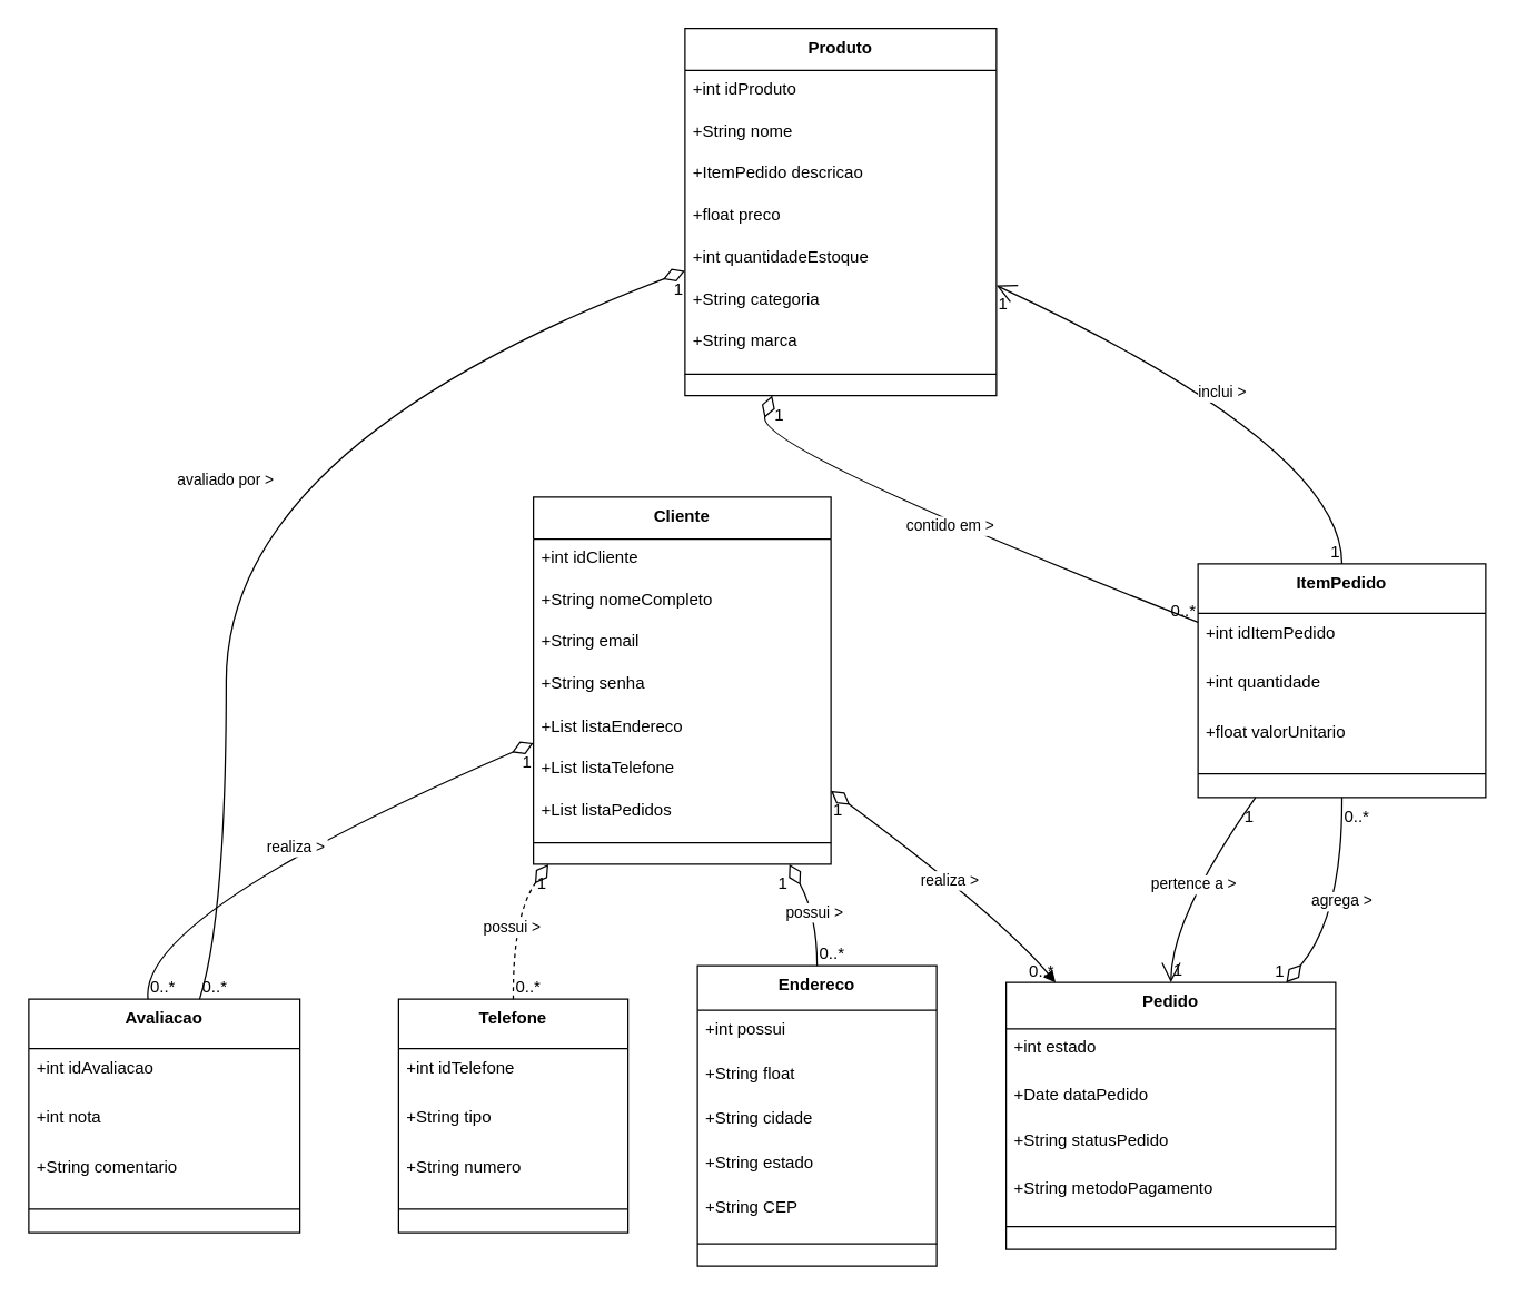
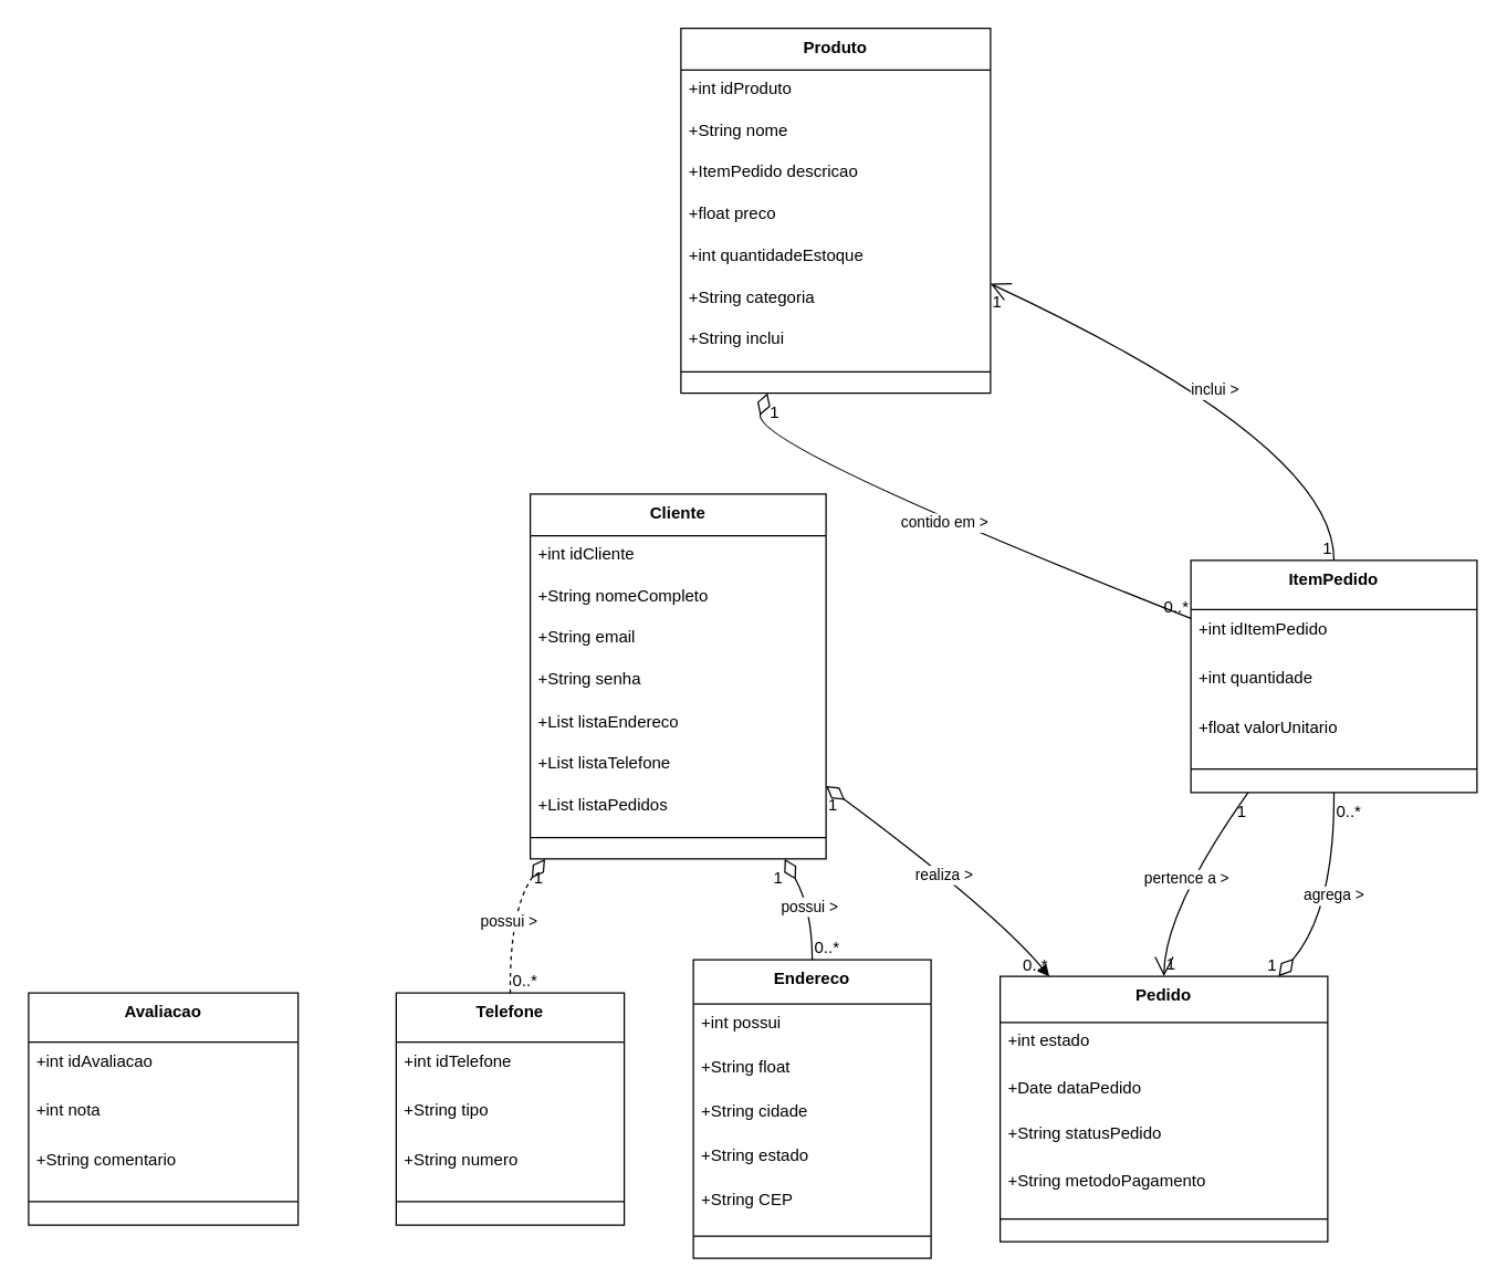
  <mxCell id="0" />
  <mxCell id="1" parent="0" />
  <mxCell id="2" value="Produto" style="swimlane;fontStyle=1;align=center;verticalAlign=top;childLayout=stackLayout;horizontal=1;startSize=30.118;horizontalStack=0;resizeParent=1;resizeParentMax=0;resizeLast=0;collapsible=0;marginBottom=0;" vertex="1" parent="1"><mxGeometry x="492" y="20" width="224" height="264" as="geometry" /></mxCell>
  <mxCell id="3" value="+int idProduto" style="text;strokeColor=none;fillColor=none;align=left;verticalAlign=top;spacingLeft=4;spacingRight=4;overflow=hidden;rotatable=0;points=[[0,0.5],[1,0.5]];portConstraint=eastwest;" vertex="1" parent="2"><mxGeometry y="30" width="224" height="30" as="geometry" /></mxCell>
  <mxCell id="4" value="+String nome" style="text;strokeColor=none;fillColor=none;align=left;verticalAlign=top;spacingLeft=4;spacingRight=4;overflow=hidden;rotatable=0;points=[[0,0.5],[1,0.5]];portConstraint=eastwest;" vertex="1" parent="2"><mxGeometry y="60" width="224" height="30" as="geometry" /></mxCell>
  <mxCell id="5" value="+ItemPedido descricao" style="text;strokeColor=none;fillColor=none;align=left;verticalAlign=top;spacingLeft=4;spacingRight=4;overflow=hidden;rotatable=0;points=[[0,0.5],[1,0.5]];portConstraint=eastwest;" vertex="1" parent="2"><mxGeometry y="90" width="224" height="30" as="geometry" /></mxCell>
  <mxCell id="6" value="+float preco" style="text;strokeColor=none;fillColor=none;align=left;verticalAlign=top;spacingLeft=4;spacingRight=4;overflow=hidden;rotatable=0;points=[[0,0.5],[1,0.5]];portConstraint=eastwest;" vertex="1" parent="2"><mxGeometry y="120" width="224" height="30" as="geometry" /></mxCell>
  <mxCell id="7" value="+int quantidadeEstoque" style="text;strokeColor=none;fillColor=none;align=left;verticalAlign=top;spacingLeft=4;spacingRight=4;overflow=hidden;rotatable=0;points=[[0,0.5],[1,0.5]];portConstraint=eastwest;" vertex="1" parent="2"><mxGeometry y="151" width="224" height="30" as="geometry" /></mxCell>
  <mxCell id="8" value="+String categoria" style="text;strokeColor=none;fillColor=none;align=left;verticalAlign=top;spacingLeft=4;spacingRight=4;overflow=hidden;rotatable=0;points=[[0,0.5],[1,0.5]];portConstraint=eastwest;" vertex="1" parent="2"><mxGeometry y="181" width="224" height="30" as="geometry" /></mxCell>
- <mxCell id="9" value="+String marca" style="text;strokeColor=none;fillColor=none;align=left;verticalAlign=top;spacingLeft=4;spacingRight=4;overflow=hidden;rotatable=0;points=[[0,0.5],[1,0.5]];portConstraint=eastwest;" vertex="1" parent="2"><mxGeometry y="211" width="224" height="30" as="geometry" /></mxCell>
+ <mxCell id="9" value="+String inclui" style="text;strokeColor=none;fillColor=none;align=left;verticalAlign=top;spacingLeft=4;spacingRight=4;overflow=hidden;rotatable=0;points=[[0,0.5],[1,0.5]];portConstraint=eastwest;" vertex="1" parent="2"><mxGeometry y="211" width="224" height="30" as="geometry" /></mxCell>
  <mxCell id="10" style="line;strokeWidth=1;fillColor=none;align=left;verticalAlign=middle;spacingTop=-1;spacingLeft=3;spacingRight=3;rotatable=0;labelPosition=right;points=[];portConstraint=eastwest;strokeColor=inherit;" vertex="1" parent="2"><mxGeometry y="241" width="224" height="15" as="geometry" /></mxCell>
  <mxCell id="11" value="Cliente" style="swimlane;fontStyle=1;align=center;verticalAlign=top;childLayout=stackLayout;horizontal=1;startSize=30.118;horizontalStack=0;resizeParent=1;resizeParentMax=0;resizeLast=0;collapsible=0;marginBottom=0;" vertex="1" parent="1"><mxGeometry x="383" y="357" width="214" height="264" as="geometry" /></mxCell>
  <mxCell id="12" value="+int idCliente" style="text;strokeColor=none;fillColor=none;align=left;verticalAlign=top;spacingLeft=4;spacingRight=4;overflow=hidden;rotatable=0;points=[[0,0.5],[1,0.5]];portConstraint=eastwest;" vertex="1" parent="11"><mxGeometry y="30" width="214" height="30" as="geometry" /></mxCell>
  <mxCell id="13" value="+String nomeCompleto" style="text;strokeColor=none;fillColor=none;align=left;verticalAlign=top;spacingLeft=4;spacingRight=4;overflow=hidden;rotatable=0;points=[[0,0.5],[1,0.5]];portConstraint=eastwest;" vertex="1" parent="11"><mxGeometry y="60" width="214" height="30" as="geometry" /></mxCell>
  <mxCell id="14" value="+String email" style="text;strokeColor=none;fillColor=none;align=left;verticalAlign=top;spacingLeft=4;spacingRight=4;overflow=hidden;rotatable=0;points=[[0,0.5],[1,0.5]];portConstraint=eastwest;" vertex="1" parent="11"><mxGeometry y="90" width="214" height="30" as="geometry" /></mxCell>
  <mxCell id="15" value="+String senha" style="text;strokeColor=none;fillColor=none;align=left;verticalAlign=top;spacingLeft=4;spacingRight=4;overflow=hidden;rotatable=0;points=[[0,0.5],[1,0.5]];portConstraint=eastwest;" vertex="1" parent="11"><mxGeometry y="120" width="214" height="30" as="geometry" /></mxCell>
  <mxCell id="16" value="+List listaEndereco" style="text;strokeColor=none;fillColor=none;align=left;verticalAlign=top;spacingLeft=4;spacingRight=4;overflow=hidden;rotatable=0;points=[[0,0.5],[1,0.5]];portConstraint=eastwest;" vertex="1" parent="11"><mxGeometry y="151" width="214" height="30" as="geometry" /></mxCell>
  <mxCell id="17" value="+List listaTelefone" style="text;strokeColor=none;fillColor=none;align=left;verticalAlign=top;spacingLeft=4;spacingRight=4;overflow=hidden;rotatable=0;points=[[0,0.5],[1,0.5]];portConstraint=eastwest;" vertex="1" parent="11"><mxGeometry y="181" width="214" height="30" as="geometry" /></mxCell>
  <mxCell id="18" value="+List listaPedidos" style="text;strokeColor=none;fillColor=none;align=left;verticalAlign=top;spacingLeft=4;spacingRight=4;overflow=hidden;rotatable=0;points=[[0,0.5],[1,0.5]];portConstraint=eastwest;" vertex="1" parent="11"><mxGeometry y="211" width="214" height="30" as="geometry" /></mxCell>
  <mxCell id="19" style="line;strokeWidth=1;fillColor=none;align=left;verticalAlign=middle;spacingTop=-1;spacingLeft=3;spacingRight=3;rotatable=0;labelPosition=right;points=[];portConstraint=eastwest;strokeColor=inherit;" vertex="1" parent="11"><mxGeometry y="241" width="214" height="15" as="geometry" /></mxCell>
  <mxCell id="20" value="Endereco" style="swimlane;fontStyle=1;align=center;verticalAlign=top;childLayout=stackLayout;horizontal=1;startSize=32;horizontalStack=0;resizeParent=1;resizeParentMax=0;resizeLast=0;collapsible=0;marginBottom=0;" vertex="1" parent="1"><mxGeometry x="501" y="694" width="172" height="216" as="geometry" /></mxCell>
  <mxCell id="21" value="+int possui" style="text;strokeColor=none;fillColor=none;align=left;verticalAlign=top;spacingLeft=4;spacingRight=4;overflow=hidden;rotatable=0;points=[[0,0.5],[1,0.5]];portConstraint=eastwest;" vertex="1" parent="20"><mxGeometry y="32" width="172" height="32" as="geometry" /></mxCell>
  <mxCell id="22" value="+String float" style="text;strokeColor=none;fillColor=none;align=left;verticalAlign=top;spacingLeft=4;spacingRight=4;overflow=hidden;rotatable=0;points=[[0,0.5],[1,0.5]];portConstraint=eastwest;" vertex="1" parent="20"><mxGeometry y="64" width="172" height="32" as="geometry" /></mxCell>
  <mxCell id="23" value="+String cidade" style="text;strokeColor=none;fillColor=none;align=left;verticalAlign=top;spacingLeft=4;spacingRight=4;overflow=hidden;rotatable=0;points=[[0,0.5],[1,0.5]];portConstraint=eastwest;" vertex="1" parent="20"><mxGeometry y="96" width="172" height="32" as="geometry" /></mxCell>
  <mxCell id="24" value="+String estado" style="text;strokeColor=none;fillColor=none;align=left;verticalAlign=top;spacingLeft=4;spacingRight=4;overflow=hidden;rotatable=0;points=[[0,0.5],[1,0.5]];portConstraint=eastwest;" vertex="1" parent="20"><mxGeometry y="128" width="172" height="32" as="geometry" /></mxCell>
  <mxCell id="25" value="+String CEP" style="text;strokeColor=none;fillColor=none;align=left;verticalAlign=top;spacingLeft=4;spacingRight=4;overflow=hidden;rotatable=0;points=[[0,0.5],[1,0.5]];portConstraint=eastwest;" vertex="1" parent="20"><mxGeometry y="160" width="172" height="32" as="geometry" /></mxCell>
  <mxCell id="26" style="line;strokeWidth=1;fillColor=none;align=left;verticalAlign=middle;spacingTop=-1;spacingLeft=3;spacingRight=3;rotatable=0;labelPosition=right;points=[];portConstraint=eastwest;strokeColor=inherit;" vertex="1" parent="20"><mxGeometry y="192" width="172" height="16" as="geometry" /></mxCell>
  <mxCell id="27" value="Telefone" style="swimlane;fontStyle=1;align=center;verticalAlign=top;childLayout=stackLayout;horizontal=1;startSize=35.556;horizontalStack=0;resizeParent=1;resizeParentMax=0;resizeLast=0;collapsible=0;marginBottom=0;" vertex="1" parent="1"><mxGeometry x="286" y="718" width="165" height="168" as="geometry" /></mxCell>
  <mxCell id="28" value="+int idTelefone" style="text;strokeColor=none;fillColor=none;align=left;verticalAlign=top;spacingLeft=4;spacingRight=4;overflow=hidden;rotatable=0;points=[[0,0.5],[1,0.5]];portConstraint=eastwest;" vertex="1" parent="27"><mxGeometry y="36" width="165" height="36" as="geometry" /></mxCell>
  <mxCell id="29" value="+String tipo" style="text;strokeColor=none;fillColor=none;align=left;verticalAlign=top;spacingLeft=4;spacingRight=4;overflow=hidden;rotatable=0;points=[[0,0.5],[1,0.5]];portConstraint=eastwest;" vertex="1" parent="27"><mxGeometry y="71" width="165" height="36" as="geometry" /></mxCell>
  <mxCell id="30" value="+String numero" style="text;strokeColor=none;fillColor=none;align=left;verticalAlign=top;spacingLeft=4;spacingRight=4;overflow=hidden;rotatable=0;points=[[0,0.5],[1,0.5]];portConstraint=eastwest;" vertex="1" parent="27"><mxGeometry y="107" width="165" height="36" as="geometry" /></mxCell>
  <mxCell id="31" style="line;strokeWidth=1;fillColor=none;align=left;verticalAlign=middle;spacingTop=-1;spacingLeft=3;spacingRight=3;rotatable=0;labelPosition=right;points=[];portConstraint=eastwest;strokeColor=inherit;" vertex="1" parent="27"><mxGeometry y="142" width="165" height="18" as="geometry" /></mxCell>
  <mxCell id="32" value="Pedido" style="swimlane;fontStyle=1;align=center;verticalAlign=top;childLayout=stackLayout;horizontal=1;startSize=33.455;horizontalStack=0;resizeParent=1;resizeParentMax=0;resizeLast=0;collapsible=0;marginBottom=0;" vertex="1" parent="1"><mxGeometry x="723" y="706" width="237" height="192" as="geometry" /></mxCell>
  <mxCell id="33" value="+int estado" style="text;strokeColor=none;fillColor=none;align=left;verticalAlign=top;spacingLeft=4;spacingRight=4;overflow=hidden;rotatable=0;points=[[0,0.5],[1,0.5]];portConstraint=eastwest;" vertex="1" parent="32"><mxGeometry y="33" width="237" height="33" as="geometry" /></mxCell>
  <mxCell id="34" value="+Date dataPedido" style="text;strokeColor=none;fillColor=none;align=left;verticalAlign=top;spacingLeft=4;spacingRight=4;overflow=hidden;rotatable=0;points=[[0,0.5],[1,0.5]];portConstraint=eastwest;" vertex="1" parent="32"><mxGeometry y="67" width="237" height="33" as="geometry" /></mxCell>
  <mxCell id="35" value="+String statusPedido" style="text;strokeColor=none;fillColor=none;align=left;verticalAlign=top;spacingLeft=4;spacingRight=4;overflow=hidden;rotatable=0;points=[[0,0.5],[1,0.5]];portConstraint=eastwest;" vertex="1" parent="32"><mxGeometry y="100" width="237" height="33" as="geometry" /></mxCell>
  <mxCell id="36" value="+String metodoPagamento" style="text;strokeColor=none;fillColor=none;align=left;verticalAlign=top;spacingLeft=4;spacingRight=4;overflow=hidden;rotatable=0;points=[[0,0.5],[1,0.5]];portConstraint=eastwest;" vertex="1" parent="32"><mxGeometry y="134" width="237" height="33" as="geometry" /></mxCell>
  <mxCell id="37" style="line;strokeWidth=1;fillColor=none;align=left;verticalAlign=middle;spacingTop=-1;spacingLeft=3;spacingRight=3;rotatable=0;labelPosition=right;points=[];portConstraint=eastwest;strokeColor=inherit;" vertex="1" parent="32"><mxGeometry y="167" width="237" height="17" as="geometry" /></mxCell>
  <mxCell id="38" value="ItemPedido" style="swimlane;fontStyle=1;align=center;verticalAlign=top;childLayout=stackLayout;horizontal=1;startSize=35.556;horizontalStack=0;resizeParent=1;resizeParentMax=0;resizeLast=0;collapsible=0;marginBottom=0;" vertex="1" parent="1"><mxGeometry x="861" y="405" width="207" height="168" as="geometry" /></mxCell>
  <mxCell id="39" value="+int idItemPedido" style="text;strokeColor=none;fillColor=none;align=left;verticalAlign=top;spacingLeft=4;spacingRight=4;overflow=hidden;rotatable=0;points=[[0,0.5],[1,0.5]];portConstraint=eastwest;" vertex="1" parent="38"><mxGeometry y="36" width="207" height="36" as="geometry" /></mxCell>
  <mxCell id="40" value="+int quantidade" style="text;strokeColor=none;fillColor=none;align=left;verticalAlign=top;spacingLeft=4;spacingRight=4;overflow=hidden;rotatable=0;points=[[0,0.5],[1,0.5]];portConstraint=eastwest;" vertex="1" parent="38"><mxGeometry y="71" width="207" height="36" as="geometry" /></mxCell>
  <mxCell id="41" value="+float valorUnitario" style="text;strokeColor=none;fillColor=none;align=left;verticalAlign=top;spacingLeft=4;spacingRight=4;overflow=hidden;rotatable=0;points=[[0,0.5],[1,0.5]];portConstraint=eastwest;" vertex="1" parent="38"><mxGeometry y="107" width="207" height="36" as="geometry" /></mxCell>
  <mxCell id="42" style="line;strokeWidth=1;fillColor=none;align=left;verticalAlign=middle;spacingTop=-1;spacingLeft=3;spacingRight=3;rotatable=0;labelPosition=right;points=[];portConstraint=eastwest;strokeColor=inherit;" vertex="1" parent="38"><mxGeometry y="142" width="207" height="18" as="geometry" /></mxCell>
  <mxCell id="43" value="Avaliacao" style="swimlane;fontStyle=1;align=center;verticalAlign=top;childLayout=stackLayout;horizontal=1;startSize=35.556;horizontalStack=0;resizeParent=1;resizeParentMax=0;resizeLast=0;collapsible=0;marginBottom=0;" vertex="1" parent="1"><mxGeometry x="20" y="718" width="195" height="168" as="geometry" /></mxCell>
  <mxCell id="44" value="+int idAvaliacao" style="text;strokeColor=none;fillColor=none;align=left;verticalAlign=top;spacingLeft=4;spacingRight=4;overflow=hidden;rotatable=0;points=[[0,0.5],[1,0.5]];portConstraint=eastwest;" vertex="1" parent="43"><mxGeometry y="36" width="195" height="36" as="geometry" /></mxCell>
  <mxCell id="45" value="+int nota" style="text;strokeColor=none;fillColor=none;align=left;verticalAlign=top;spacingLeft=4;spacingRight=4;overflow=hidden;rotatable=0;points=[[0,0.5],[1,0.5]];portConstraint=eastwest;" vertex="1" parent="43"><mxGeometry y="71" width="195" height="36" as="geometry" /></mxCell>
  <mxCell id="46" value="+String comentario" style="text;strokeColor=none;fillColor=none;align=left;verticalAlign=top;spacingLeft=4;spacingRight=4;overflow=hidden;rotatable=0;points=[[0,0.5],[1,0.5]];portConstraint=eastwest;" vertex="1" parent="43"><mxGeometry y="107" width="195" height="36" as="geometry" /></mxCell>
  <mxCell id="47" style="line;strokeWidth=1;fillColor=none;align=left;verticalAlign=middle;spacingTop=-1;spacingLeft=3;spacingRight=3;rotatable=0;labelPosition=right;points=[];portConstraint=eastwest;strokeColor=inherit;" vertex="1" parent="43"><mxGeometry y="142" width="195" height="18" as="geometry" /></mxCell>
  <mxCell id="48" value="possui &gt;" style="curved=1;startArrow=diamondThin;startSize=14;startFill=0;endArrow=none;exitX=0.86;exitY=1;entryX=0.5;entryY=0;" edge="1" parent="1" source="11" target="20"><mxGeometry relative="1" as="geometry"><Array as="points"><mxPoint x="587" y="658" /></Array></mxGeometry></mxCell>
  <mxCell id="49" value="1" style="edgeLabel;resizable=0;labelBackgroundColor=none;fontSize=12;align=right;verticalAlign=top;" vertex="1" parent="48"><mxGeometry x="-1" relative="1" as="geometry" /></mxCell>
  <mxCell id="50" value="0..*" style="edgeLabel;resizable=0;labelBackgroundColor=none;fontSize=12;align=left;verticalAlign=bottom;" vertex="1" parent="48"><mxGeometry x="1" relative="1" as="geometry" /></mxCell>
  <mxCell id="51" value="possui &gt;" style="curved=1;startArrow=diamondThin;startSize=14;startFill=0;endArrow=none;exitX=0.05;exitY=1;entryX=0.5;entryY=0;dashed=1;" edge="1" parent="1" source="11" target="27"><mxGeometry relative="1" as="geometry"><Array as="points"><mxPoint x="368" y="658" /></Array></mxGeometry></mxCell>
  <mxCell id="52" value="1" style="edgeLabel;resizable=0;labelBackgroundColor=none;fontSize=12;align=right;verticalAlign=top;" vertex="1" parent="51"><mxGeometry x="-1" relative="1" as="geometry" /></mxCell>
  <mxCell id="53" value="0..*" style="edgeLabel;resizable=0;labelBackgroundColor=none;fontSize=12;align=left;verticalAlign=bottom;" vertex="1" parent="51"><mxGeometry x="1" relative="1" as="geometry" /></mxCell>
  <mxCell id="54" value="realiza &gt;" style="curved=1;startArrow=diamondThin;startSize=14;startFill=0;endArrow=block;exitX=1;exitY=0.8;entryX=0.15;entryY=0;" edge="1" parent="1" source="11" target="32"><mxGeometry relative="1" as="geometry"><Array as="points"><mxPoint x="718" y="658" /></Array></mxGeometry></mxCell>
  <mxCell id="55" value="1" style="edgeLabel;resizable=0;labelBackgroundColor=none;fontSize=12;align=left;verticalAlign=top;" vertex="1" parent="54"><mxGeometry x="-1" relative="1" as="geometry" /></mxCell>
  <mxCell id="56" value="0..*" style="edgeLabel;resizable=0;labelBackgroundColor=none;fontSize=12;align=right;verticalAlign=bottom;" vertex="1" parent="54"><mxGeometry x="1" relative="1" as="geometry" /></mxCell>
  <mxCell id="57" value="agrega &gt;" style="curved=1;startArrow=diamondThin;startSize=14;startFill=0;endArrow=none;exitX=0.85;exitY=0;entryX=0.5;entryY=1;" edge="1" parent="1" source="32" target="38"><mxGeometry relative="1" as="geometry"><Array as="points"><mxPoint x="965" y="658" /></Array></mxGeometry></mxCell>
  <mxCell id="58" value="1" style="edgeLabel;resizable=0;labelBackgroundColor=none;fontSize=12;align=right;verticalAlign=bottom;" vertex="1" parent="57"><mxGeometry x="-1" relative="1" as="geometry" /></mxCell>
  <mxCell id="59" value="0..*" style="edgeLabel;resizable=0;labelBackgroundColor=none;fontSize=12;align=left;verticalAlign=top;" vertex="1" parent="57"><mxGeometry x="1" relative="1" as="geometry" /></mxCell>
  <mxCell id="60" value="contido em &gt;" style="curved=1;startArrow=diamondThin;startSize=14;startFill=0;endArrow=none;exitX=0.28;exitY=1;entryX=0;entryY=0.25;" edge="1" parent="1" source="2" target="38"><mxGeometry relative="1" as="geometry"><Array as="points"><mxPoint x="542" y="321" /></Array></mxGeometry></mxCell>
  <mxCell id="61" value="1" style="edgeLabel;resizable=0;labelBackgroundColor=none;fontSize=12;align=left;verticalAlign=top;" vertex="1" parent="60"><mxGeometry x="-1" relative="1" as="geometry" /></mxCell>
  <mxCell id="62" value="0..*" style="edgeLabel;resizable=0;labelBackgroundColor=none;fontSize=12;align=right;verticalAlign=bottom;" vertex="1" parent="60"><mxGeometry x="1" relative="1" as="geometry" /></mxCell>
- <mxCell id="63" value="realiza &gt;" style="curved=1;startArrow=diamondThin;startSize=14;startFill=0;endArrow=none;exitX=0;exitY=0.67;entryX=0.44;entryY=0;" edge="1" parent="1" source="11" target="43"><mxGeometry relative="1" as="geometry"><Array as="points"><mxPoint x="98" y="658" /></Array></mxGeometry></mxCell>
- <mxCell id="64" value="1" style="edgeLabel;resizable=0;labelBackgroundColor=none;fontSize=12;align=right;verticalAlign=top;" vertex="1" parent="63"><mxGeometry x="-1" relative="1" as="geometry" /></mxCell>
- <mxCell id="65" value="0..*" style="edgeLabel;resizable=0;labelBackgroundColor=none;fontSize=12;align=left;verticalAlign=bottom;" vertex="1" parent="63"><mxGeometry x="1" relative="1" as="geometry" /></mxCell>
- <mxCell id="66" value="avaliado por &gt;" style="curved=1;startArrow=diamondThin;startSize=14;startFill=0;endArrow=none;exitX=0;exitY=0.66;entryX=0.63;entryY=0;" edge="1" parent="1" source="2" target="43"><mxGeometry relative="1" as="geometry"><Array as="points"><mxPoint x="162" y="321" /><mxPoint x="162" y="658" /></Array></mxGeometry></mxCell>
- <mxCell id="67" value="1" style="edgeLabel;resizable=0;labelBackgroundColor=none;fontSize=12;align=right;verticalAlign=top;" vertex="1" parent="66"><mxGeometry x="-1" relative="1" as="geometry" /></mxCell>
- <mxCell id="68" value="0..*" style="edgeLabel;resizable=0;labelBackgroundColor=none;fontSize=12;align=left;verticalAlign=bottom;" vertex="1" parent="66"><mxGeometry x="1" relative="1" as="geometry" /></mxCell>
  <mxCell id="69" value="inclui &gt;" style="curved=1;startArrow=none;endArrow=open;endSize=12;exitX=0.5;exitY=0;entryX=1;entryY=0.7;" edge="1" parent="1" source="38" target="2"><mxGeometry relative="1" as="geometry"><Array as="points"><mxPoint x="965" y="321" /></Array></mxGeometry></mxCell>
  <mxCell id="70" value="1" style="edgeLabel;resizable=0;labelBackgroundColor=none;fontSize=12;align=right;verticalAlign=bottom;" vertex="1" parent="69"><mxGeometry x="-1" relative="1" as="geometry" /></mxCell>
  <mxCell id="71" value="1" style="edgeLabel;resizable=0;labelBackgroundColor=none;fontSize=12;align=left;verticalAlign=top;" vertex="1" parent="69"><mxGeometry x="1" relative="1" as="geometry" /></mxCell>
  <mxCell id="72" value="pertence a &gt;" style="curved=1;startArrow=none;endArrow=open;endSize=12;exitX=0.2;exitY=1;entryX=0.5;entryY=0;" edge="1" parent="1" source="38" target="32"><mxGeometry relative="1" as="geometry"><Array as="points"><mxPoint x="842" y="658" /></Array></mxGeometry></mxCell>
  <mxCell id="73" value="1" style="edgeLabel;resizable=0;labelBackgroundColor=none;fontSize=12;align=right;verticalAlign=top;" vertex="1" parent="72"><mxGeometry x="-1" relative="1" as="geometry" /></mxCell>
  <mxCell id="74" value="1" style="edgeLabel;resizable=0;labelBackgroundColor=none;fontSize=12;align=left;verticalAlign=bottom;" vertex="1" parent="72"><mxGeometry x="1" relative="1" as="geometry" /></mxCell>
